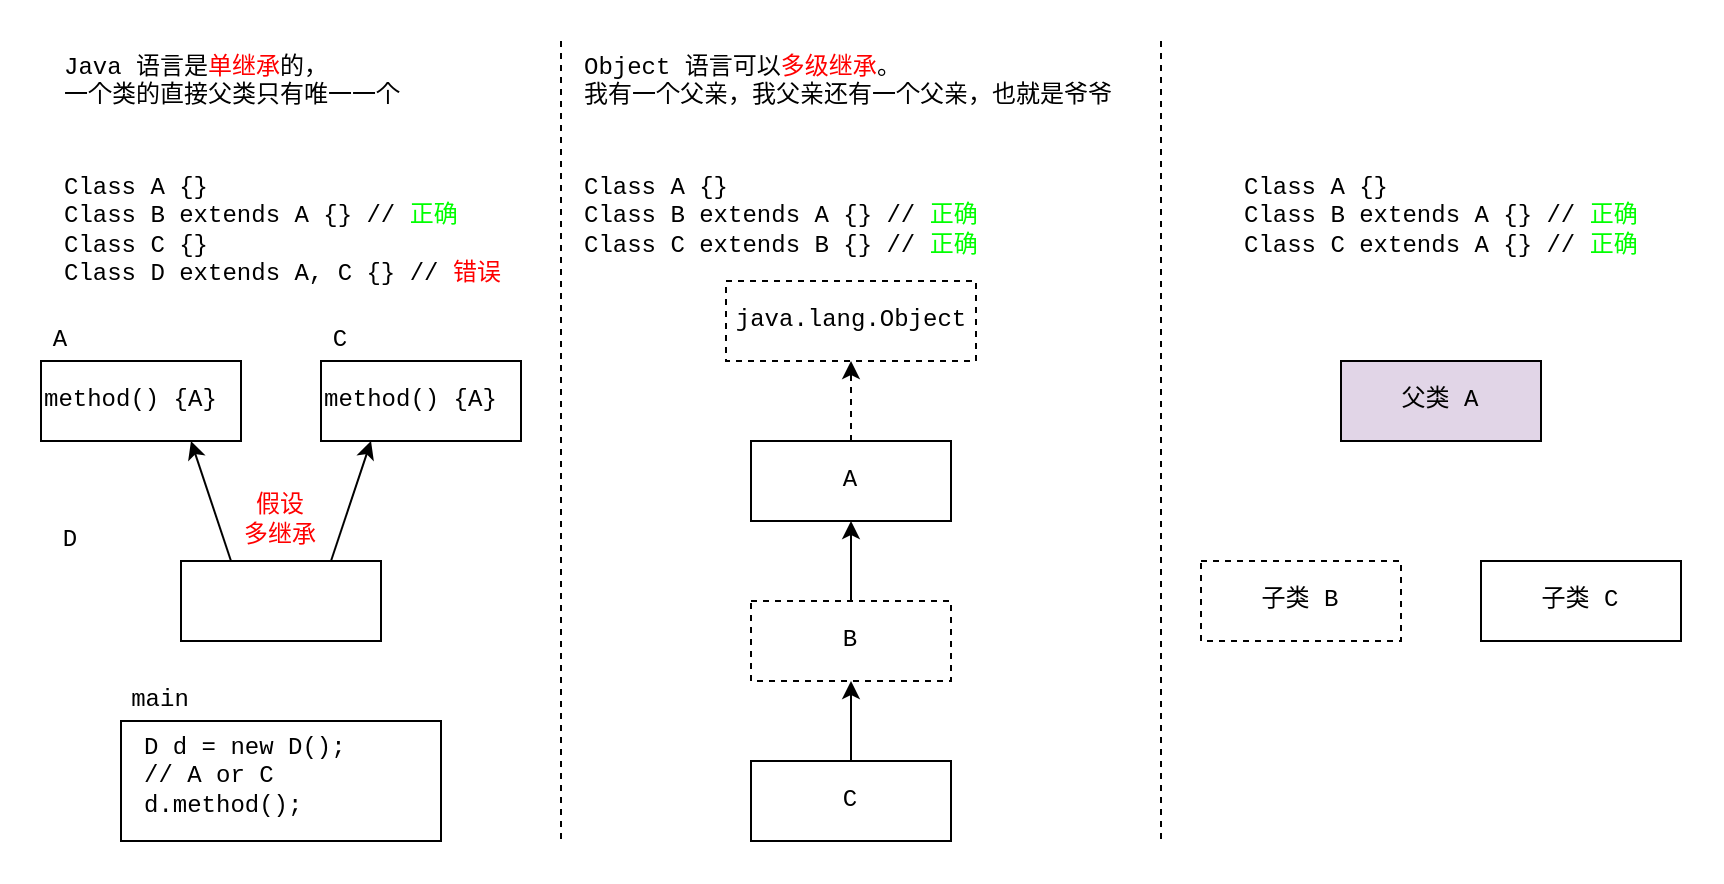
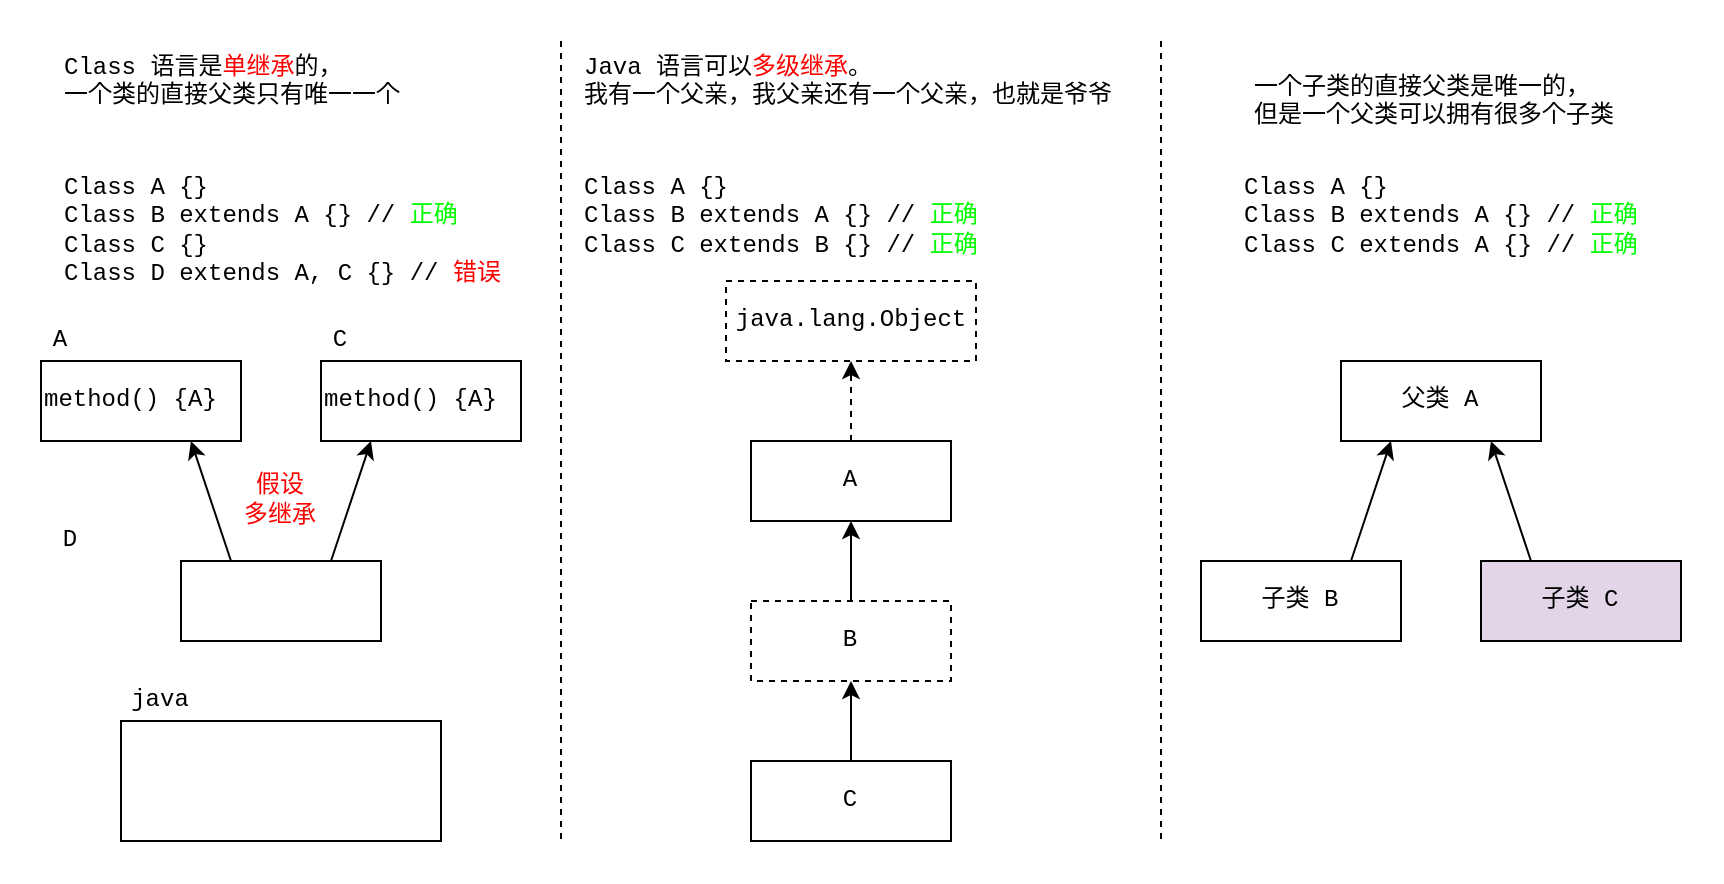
  <mxCell id="0" />
  <mxCell id="1" parent="0" />
- <mxCell id="2" value="Java 语言是&lt;font color=&quot;#ff0000&quot;&gt;单继承&lt;/font&gt;的，&lt;br&gt;一个类的直接父类只有唯一一个" style="text;html=1;strokeColor=none;fillColor=none;align=left;verticalAlign=top;whiteSpace=wrap;rounded=0;fontFamily=Courier New;" vertex="1" parent="1"><mxGeometry x="30" width="240" height="40" as="geometry" y="20" /></mxCell>
+ <mxCell id="2" value="Class 语言是&lt;font color=&quot;#ff0000&quot;&gt;单继承&lt;/font&gt;的，&lt;br&gt;一个类的直接父类只有唯一一个" style="text;html=1;strokeColor=none;fillColor=none;align=left;verticalAlign=top;whiteSpace=wrap;rounded=0;fontFamily=Courier New;" vertex="1" parent="1"><mxGeometry x="30" width="240" height="40" as="geometry" y="20" /></mxCell>
  <mxCell id="3" value="Class A {}&lt;br&gt;Class B extends A {} // &lt;font color=&quot;#00ff00&quot;&gt;正确&lt;/font&gt;&lt;br&gt;Class C {}&lt;br&gt;Class D extends A, C {} // &lt;font color=&quot;#ff0000&quot;&gt;错误&lt;/font&gt;" style="text;html=1;strokeColor=none;fillColor=none;align=left;verticalAlign=top;whiteSpace=wrap;rounded=0;fontFamily=Courier New;" vertex="1" parent="1"><mxGeometry x="30" y="80" width="240" height="60" as="geometry" /></mxCell>
  <mxCell id="4" value="method() {A}" style="rounded=0;whiteSpace=wrap;html=1;fontFamily=Courier New;align=left;" vertex="1" parent="1"><mxGeometry y="180" width="100" height="40" as="geometry" x="20" /></mxCell>
  <mxCell id="5" value="method() {A}" style="rounded=0;whiteSpace=wrap;html=1;fontFamily=Courier New;align=left;" vertex="1" parent="1"><mxGeometry x="160" y="180" width="100" height="40" as="geometry" /></mxCell>
  <mxCell id="6" value="" style="rounded=0;whiteSpace=wrap;html=1;fontFamily=Courier New;align=left;" vertex="1" parent="1"><mxGeometry x="90" y="280" width="100" height="40" as="geometry" /></mxCell>
  <mxCell id="7" value="A" style="text;html=1;strokeColor=none;fillColor=none;align=center;verticalAlign=middle;whiteSpace=wrap;rounded=0;fontFamily=Courier New;" vertex="1" parent="1"><mxGeometry y="160" width="20" height="20" as="geometry" x="20" /></mxCell>
  <mxCell id="8" value="C" style="text;html=1;strokeColor=none;fillColor=none;align=center;verticalAlign=middle;whiteSpace=wrap;rounded=0;fontFamily=Courier New;" vertex="1" parent="1"><mxGeometry x="160" y="160" width="20" height="20" as="geometry" /></mxCell>
  <mxCell id="9" value="D" style="text;html=1;strokeColor=none;fillColor=none;align=center;verticalAlign=middle;whiteSpace=wrap;rounded=0;fontFamily=Courier New;" vertex="1" parent="1"><mxGeometry x="25" y="260" width="20" height="20" as="geometry" /></mxCell>
  <mxCell id="10" value="" style="endArrow=classic;html=1;fontFamily=Courier New;exitX=0.25;exitY=0;exitDx=0;exitDy=0;entryX=0.75;entryY=1;entryDx=0;entryDy=0;" edge="1" parent="1" source="6" target="4"><mxGeometry width="50" height="50" relative="1" as="geometry"><mxPoint x="80" y="410" as="sourcePoint" /><mxPoint x="130" y="360" as="targetPoint" /></mxGeometry></mxCell>
  <mxCell id="11" value="" style="endArrow=classic;html=1;fontFamily=Courier New;exitX=0.75;exitY=0;exitDx=0;exitDy=0;entryX=0.25;entryY=1;entryDx=0;entryDy=0;" edge="1" parent="1" source="6" target="5"><mxGeometry width="50" height="50" relative="1" as="geometry"><mxPoint x="125" y="290" as="sourcePoint" /><mxPoint x="105" y="230" as="targetPoint" /></mxGeometry></mxCell>
  <mxCell id="12" value="" style="rounded=0;whiteSpace=wrap;html=1;fontFamily=Courier New;align=left;" vertex="1" parent="1"><mxGeometry x="60" y="360" width="160" height="60" as="geometry" /></mxCell>
- <mxCell id="13" value="main" style="text;html=1;strokeColor=none;fillColor=none;align=center;verticalAlign=middle;whiteSpace=wrap;rounded=0;fontFamily=Courier New;" vertex="1" parent="1"><mxGeometry x="60" y="340" width="40" height="20" as="geometry" /></mxCell>
- <mxCell id="14" value="D d = new D();&lt;br&gt;// A or C&lt;br&gt;d.method();" style="text;html=1;strokeColor=none;fillColor=none;align=left;verticalAlign=top;whiteSpace=wrap;rounded=0;fontFamily=Courier New;" vertex="1" parent="1"><mxGeometry x="70" y="360" width="120" height="60" as="geometry" /></mxCell>
+ <mxCell id="13" value="java" style="text;html=1;strokeColor=none;fillColor=none;align=center;verticalAlign=middle;whiteSpace=wrap;rounded=0;fontFamily=Courier New;" vertex="1" parent="1"><mxGeometry x="60" y="340" width="40" height="20" as="geometry" /></mxCell>
  <mxCell id="15" value="" style="endArrow=none;dashed=1;html=1;fontFamily=Courier New;" edge="1" parent="1"><mxGeometry width="50" height="50" relative="1" as="geometry"><mxPoint x="280" as="sourcePoint" y="20" /><mxPoint x="280" y="420" as="targetPoint" /></mxGeometry></mxCell>
- <mxCell id="16" value="假设&lt;br&gt;多继承" style="text;html=1;strokeColor=none;fillColor=none;align=center;verticalAlign=middle;whiteSpace=wrap;rounded=0;fontFamily=Courier New;fontColor=#FF0000;" vertex="1" parent="1"><mxGeometry x="120" y="250" width="40" height="20" as="geometry" /></mxCell>
- <mxCell id="17" value="Object 语言可以&lt;font color=&quot;#ff0000&quot;&gt;多级继承&lt;/font&gt;。&lt;br&gt;我有一个父亲，我父亲还有一个父亲，也就是爷爷" style="text;html=1;strokeColor=none;fillColor=none;align=left;verticalAlign=top;whiteSpace=wrap;rounded=0;fontFamily=Courier New;" vertex="1" parent="1"><mxGeometry x="290" width="270" height="40" as="geometry" y="20" /></mxCell>
+ <mxCell id="16" value="假设&lt;br&gt;多继承" style="text;html=1;strokeColor=none;fillColor=none;align=center;verticalAlign=middle;whiteSpace=wrap;rounded=0;fontFamily=Courier New;fontColor=#FF0000;" vertex="1" parent="1"><mxGeometry x="120" y="240" width="40" height="20" as="geometry" /></mxCell>
+ <mxCell id="17" value="Java 语言可以&lt;font color=&quot;#ff0000&quot;&gt;多级继承&lt;/font&gt;。&lt;br&gt;我有一个父亲，我父亲还有一个父亲，也就是爷爷" style="text;html=1;strokeColor=none;fillColor=none;align=left;verticalAlign=top;whiteSpace=wrap;rounded=0;fontFamily=Courier New;" vertex="1" parent="1"><mxGeometry x="290" width="270" height="40" as="geometry" y="20" /></mxCell>
  <mxCell id="18" value="Class A {}&lt;br&gt;Class B extends A {} // &lt;font color=&quot;#00ff00&quot;&gt;正确&lt;/font&gt;&lt;br&gt;Class C extends B {} //&amp;nbsp;&lt;span style=&quot;color: rgb(0 , 255 , 0)&quot;&gt;正确&lt;/span&gt;" style="text;html=1;strokeColor=none;fillColor=none;align=left;verticalAlign=top;whiteSpace=wrap;rounded=0;fontFamily=Courier New;" vertex="1" parent="1"><mxGeometry x="290" y="80" width="240" height="60" as="geometry" /></mxCell>
  <mxCell id="19" value="java.lang.Object" style="rounded=0;whiteSpace=wrap;html=1;fontFamily=Courier New;align=center;dashed=1;" vertex="1" parent="1"><mxGeometry x="362.5" y="140" width="125" height="40" as="geometry" /></mxCell>
  <mxCell id="20" value="A" style="rounded=0;whiteSpace=wrap;html=1;fontFamily=Courier New;align=center;" vertex="1" parent="1"><mxGeometry x="375" y="220" width="100" height="40" as="geometry" /></mxCell>
  <mxCell id="21" value="B" style="rounded=0;whiteSpace=wrap;html=1;fontFamily=Courier New;align=center;dashed=1;" vertex="1" parent="1"><mxGeometry x="375" y="300" width="100" height="40" as="geometry" /></mxCell>
  <mxCell id="22" value="C" style="rounded=0;whiteSpace=wrap;html=1;fontFamily=Courier New;align=center;" vertex="1" parent="1"><mxGeometry x="375" y="380" width="100" height="40" as="geometry" /></mxCell>
  <mxCell id="23" value="" style="endArrow=classic;html=1;fontFamily=Courier New;fontColor=#FF0000;exitX=0.5;exitY=0;exitDx=0;exitDy=0;entryX=0.5;entryY=1;entryDx=0;entryDy=0;" edge="1" parent="1" source="22" target="21"><mxGeometry width="50" height="50" relative="1" as="geometry"><mxPoint x="600" y="360" as="sourcePoint" /><mxPoint x="650" y="310" as="targetPoint" /></mxGeometry></mxCell>
  <mxCell id="24" value="" style="endArrow=classic;html=1;fontFamily=Courier New;fontColor=#FF0000;exitX=0.5;exitY=0;exitDx=0;exitDy=0;entryX=0.5;entryY=1;entryDx=0;entryDy=0;" edge="1" parent="1" source="21" target="20"><mxGeometry width="50" height="50" relative="1" as="geometry"><mxPoint x="435" y="390" as="sourcePoint" /><mxPoint x="435" y="350" as="targetPoint" /></mxGeometry></mxCell>
  <mxCell id="25" value="" style="endArrow=classic;html=1;fontFamily=Courier New;fontColor=#FF0000;exitX=0.5;exitY=0;exitDx=0;exitDy=0;entryX=0.5;entryY=1;entryDx=0;entryDy=0;dashed=1;" edge="1" parent="1" source="20" target="19"><mxGeometry width="50" height="50" relative="1" as="geometry"><mxPoint x="445" y="400" as="sourcePoint" /><mxPoint x="445" y="360" as="targetPoint" /></mxGeometry></mxCell>
  <mxCell id="26" value="" style="endArrow=none;dashed=1;html=1;fontFamily=Courier New;" edge="1" parent="1"><mxGeometry width="50" height="50" relative="1" as="geometry"><mxPoint x="580" as="sourcePoint" y="20" /><mxPoint x="580" y="420" as="targetPoint" /></mxGeometry></mxCell>
+ <mxCell id="27" value="一个子类的直接父类是唯一的，&lt;br&gt;但是一个父类可以拥有很多个子类" style="text;html=1;strokeColor=none;fillColor=none;align=left;verticalAlign=top;whiteSpace=wrap;rounded=0;fontFamily=Courier New;" vertex="1" parent="1"><mxGeometry x="625" y="30" width="190" height="40" as="geometry" /></mxCell>
  <mxCell id="28" value="Class A {}&lt;br&gt;Class B extends A {} // &lt;font color=&quot;#00ff00&quot;&gt;正确&lt;/font&gt;&lt;br&gt;Class C extends A {} //&amp;nbsp;&lt;span style=&quot;color: rgb(0 , 255 , 0)&quot;&gt;正确&lt;/span&gt;" style="text;html=1;strokeColor=none;fillColor=none;align=left;verticalAlign=top;whiteSpace=wrap;rounded=0;fontFamily=Courier New;" vertex="1" parent="1"><mxGeometry x="620" y="80" width="200" height="60" as="geometry" /></mxCell>
- <mxCell id="29" value="父类 A" style="rounded=0;whiteSpace=wrap;html=1;fontFamily=Courier New;align=center;fillColor=#e1d5e7;" vertex="1" parent="1"><mxGeometry x="670" y="180" width="100" height="40" as="geometry" /></mxCell>
- <mxCell id="30" value="子类 B" style="rounded=0;whiteSpace=wrap;html=1;fontFamily=Courier New;align=center;dashed=1;" vertex="1" parent="1"><mxGeometry x="600" y="280" width="100" height="40" as="geometry" /></mxCell>
- <mxCell id="31" value="子类 C" style="rounded=0;whiteSpace=wrap;html=1;fontFamily=Courier New;align=center;" vertex="1" parent="1"><mxGeometry x="740" y="280" width="100" height="40" as="geometry" /></mxCell>
+ <mxCell id="29" value="父类 A" style="rounded=0;whiteSpace=wrap;html=1;fontFamily=Courier New;align=center;" vertex="1" parent="1"><mxGeometry x="670" y="180" width="100" height="40" as="geometry" /></mxCell>
+ <mxCell id="30" value="子类 B" style="rounded=0;whiteSpace=wrap;html=1;fontFamily=Courier New;align=center;" vertex="1" parent="1"><mxGeometry x="600" y="280" width="100" height="40" as="geometry" /></mxCell>
+ <mxCell id="31" value="子类 C" style="rounded=0;whiteSpace=wrap;html=1;fontFamily=Courier New;align=center;fillColor=#e1d5e7;" vertex="1" parent="1"><mxGeometry x="740" y="280" width="100" height="40" as="geometry" /></mxCell>
+ <mxCell id="32" value="" style="endArrow=classic;html=1;fontFamily=Courier New;exitX=0.75;exitY=0;exitDx=0;exitDy=0;entryX=0.25;entryY=1;entryDx=0;entryDy=0;" edge="1" parent="1" source="30" target="29"><mxGeometry width="50" height="50" relative="1" as="geometry"><mxPoint x="175" y="290" as="sourcePoint" /><mxPoint x="195" y="230" as="targetPoint" /></mxGeometry></mxCell>
+ <mxCell id="33" value="" style="endArrow=classic;html=1;fontFamily=Courier New;exitX=0.25;exitY=0;exitDx=0;exitDy=0;entryX=0.75;entryY=1;entryDx=0;entryDy=0;" edge="1" parent="1" source="31" target="29"><mxGeometry width="50" height="50" relative="1" as="geometry"><mxPoint x="685" y="290" as="sourcePoint" /><mxPoint x="705" y="230" as="targetPoint" /></mxGeometry></mxCell>
